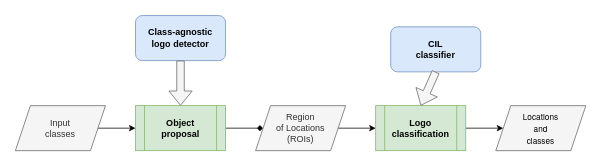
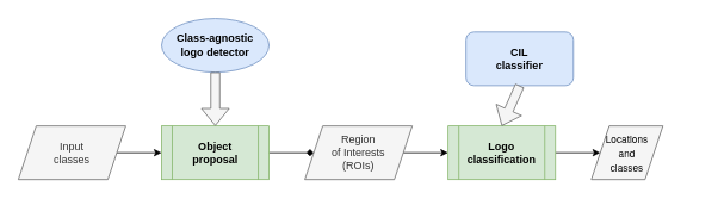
  <mxCell id="0" />
  <mxCell id="1" parent="0" />
- <mxCell id="2" value="Class-agnostic&lt;br&gt;logo detector" style="rounded=1;whiteSpace=wrap;html=1;fillColor=#dae8fc;strokeColor=#6c8ebf;fontStyle=1" vertex="1" parent="1"><mxGeometry x="180" width="120" height="60" as="geometry" y="20" /></mxCell>
+ <mxCell id="2" value="Class-agnostic&lt;br&gt;logo detector" style="ellipse;whiteSpace=wrap;html=1;fillColor=#dae8fc;strokeColor=#6c8ebf;fontStyle=1;" vertex="1" parent="1"><mxGeometry x="180" width="120" height="60" as="geometry" y="20" /></mxCell>
  <mxCell id="3" value="CIL&lt;br&gt;classifier" style="rounded=1;whiteSpace=wrap;html=1;fillColor=#dae8fc;strokeColor=#6c8ebf;fontStyle=1" vertex="1" parent="1"><mxGeometry x="520" y="35" width="120" height="60" as="geometry" /></mxCell>
  <mxCell id="4" style="edgeStyle=orthogonalEdgeStyle;rounded=0;orthogonalLoop=1;jettySize=auto;html=1;exitX=1;exitY=0.5;exitDx=0;exitDy=0;entryX=0;entryY=0.5;entryDx=0;entryDy=0;" edge="1" parent="1" source="5" target="7"><mxGeometry relative="1" as="geometry" /></mxCell>
  <mxCell id="5" value="Input&lt;br&gt;classes" style="shape=parallelogram;perimeter=parallelogramPerimeter;whiteSpace=wrap;html=1;fixedSize=1;fillColor=#f5f5f5;fontColor=#333333;strokeColor=#666666;" vertex="1" parent="1"><mxGeometry y="140" width="120" height="60" as="geometry" x="20" /></mxCell>
  <mxCell id="6" style="edgeStyle=orthogonalEdgeStyle;rounded=0;orthogonalLoop=1;jettySize=auto;html=1;exitX=1;exitY=0.5;exitDx=0;exitDy=0;entryX=0;entryY=0.5;entryDx=0;entryDy=0;endArrow=diamond;" edge="1" parent="1" source="7" target="9"><mxGeometry relative="1" as="geometry" /></mxCell>
  <mxCell id="7" value="Object&lt;br&gt;proposal" style="shape=process;whiteSpace=wrap;html=1;backgroundOutline=1;fillColor=#d5e8d4;strokeColor=#82b366;fontStyle=1" vertex="1" parent="1"><mxGeometry x="180" y="140" width="120" height="60" as="geometry" /></mxCell>
  <mxCell id="8" style="edgeStyle=orthogonalEdgeStyle;rounded=0;orthogonalLoop=1;jettySize=auto;html=1;exitX=1;exitY=0.5;exitDx=0;exitDy=0;entryX=0;entryY=0.5;entryDx=0;entryDy=0;" edge="1" parent="1" source="9" target="11"><mxGeometry relative="1" as="geometry" /></mxCell>
- <mxCell id="9" value="Region&lt;br&gt;of Locations&lt;br&gt;(ROIs)" style="shape=parallelogram;perimeter=parallelogramPerimeter;whiteSpace=wrap;html=1;fixedSize=1;fillColor=#f5f5f5;fontColor=#333333;strokeColor=#666666;align=center;" vertex="1" parent="1"><mxGeometry x="340" y="140" width="120" height="60" as="geometry" /></mxCell>
+ <mxCell id="9" value="Region&lt;br&gt;of Interests&lt;br&gt;(ROIs)" style="shape=parallelogram;perimeter=parallelogramPerimeter;whiteSpace=wrap;html=1;fixedSize=1;fillColor=#f5f5f5;fontColor=#333333;strokeColor=#666666;align=center;" vertex="1" parent="1"><mxGeometry x="340" y="140" width="120" height="60" as="geometry" /></mxCell>
  <mxCell id="10" style="edgeStyle=orthogonalEdgeStyle;rounded=0;orthogonalLoop=1;jettySize=auto;html=1;exitX=1;exitY=0.5;exitDx=0;exitDy=0;entryX=0;entryY=0.5;entryDx=0;entryDy=0;" edge="1" parent="1" source="11" target="12"><mxGeometry relative="1" as="geometry" /></mxCell>
  <mxCell id="11" value="Logo&lt;br&gt;classification" style="shape=process;whiteSpace=wrap;html=1;backgroundOutline=1;fillColor=#d5e8d4;strokeColor=#82b366;fontStyle=1" vertex="1" parent="1"><mxGeometry x="500" y="140" width="120" height="60" as="geometry" /></mxCell>
- <mxCell id="12" value="&lt;p style=&quot;margin: 0px; font-variant-numeric: normal; font-variant-east-asian: normal; font-stretch: normal; font-size: 11px; line-height: normal; font-family: &amp;quot;Helvetica Neue&amp;quot;; color: rgb(0, 0, 0);&quot; class=&quot;p1&quot;&gt;Locations&lt;/p&gt;&lt;p style=&quot;margin: 0px; font-variant-numeric: normal; font-variant-east-asian: normal; font-stretch: normal; font-size: 11px; line-height: normal; font-family: &amp;quot;Helvetica Neue&amp;quot;; color: rgb(0, 0, 0);&quot; class=&quot;p1&quot;&gt;and&lt;/p&gt;&lt;p style=&quot;margin: 0px; font-variant-numeric: normal; font-variant-east-asian: normal; font-stretch: normal; font-size: 11px; line-height: normal; font-family: &amp;quot;Helvetica Neue&amp;quot;; color: rgb(0, 0, 0);&quot; class=&quot;p1&quot;&gt;classes&lt;/p&gt;" style="shape=parallelogram;perimeter=parallelogramPerimeter;whiteSpace=wrap;html=1;fixedSize=1;fillColor=#f5f5f5;fontColor=#333333;strokeColor=#666666;align=center;" vertex="1" parent="1"><mxGeometry x="660" y="140" width="120" height="60" as="geometry" /></mxCell>
+ <mxCell id="12" value="&lt;p style=&quot;margin: 0px; font-variant-numeric: normal; font-variant-east-asian: normal; font-stretch: normal; font-size: 11px; line-height: normal; font-family: &amp;quot;Helvetica Neue&amp;quot;; color: rgb(0, 0, 0);&quot; class=&quot;p1&quot;&gt;Locations&lt;/p&gt;&lt;p style=&quot;margin: 0px; font-variant-numeric: normal; font-variant-east-asian: normal; font-stretch: normal; font-size: 11px; line-height: normal; font-family: &amp;quot;Helvetica Neue&amp;quot;; color: rgb(0, 0, 0);&quot; class=&quot;p1&quot;&gt;and&lt;/p&gt;&lt;p style=&quot;margin: 0px; font-variant-numeric: normal; font-variant-east-asian: normal; font-stretch: normal; font-size: 11px; line-height: normal; font-family: &amp;quot;Helvetica Neue&amp;quot;; color: rgb(0, 0, 0);&quot; class=&quot;p1&quot;&gt;classes&lt;/p&gt;" style="shape=parallelogram;perimeter=parallelogramPerimeter;whiteSpace=wrap;html=1;fixedSize=1;fillColor=#f5f5f5;fontColor=#333333;strokeColor=#666666;align=center;" vertex="1" parent="1"><mxGeometry x="660" y="140" width="80" height="60" as="geometry" /></mxCell>
  <mxCell id="13" value="" style="shape=flexArrow;endArrow=classic;html=1;rounded=0;exitX=0.5;exitY=1;exitDx=0;exitDy=0;fillColor=#f5f5f5;strokeColor=#666666;" edge="1" parent="1" source="2" target="7"><mxGeometry width="50" height="50" relative="1" as="geometry"><mxPoint x="239.73" y="90" as="sourcePoint" /><mxPoint x="240" y="140" as="targetPoint" /></mxGeometry></mxCell>
  <mxCell id="14" value="" style="shape=flexArrow;endArrow=classic;html=1;rounded=0;exitX=0.5;exitY=1;exitDx=0;exitDy=0;entryX=0.5;entryY=0;entryDx=0;entryDy=0;fillColor=#f5f5f5;strokeColor=#666666;" edge="1" parent="1" source="3" target="11"><mxGeometry width="50" height="50" relative="1" as="geometry"><mxPoint x="250" y="90" as="sourcePoint" /><mxPoint x="250" y="150" as="targetPoint" /></mxGeometry></mxCell>
